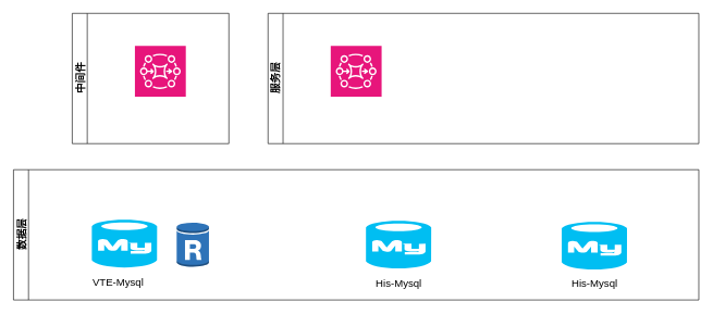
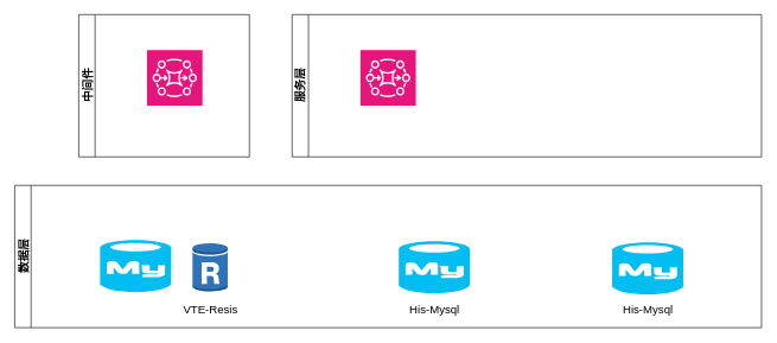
  <mxCell id="0" />
  <mxCell id="1" parent="0" />
  <mxCell id="2" value="数据层" style="swimlane;horizontal=0;whiteSpace=wrap;html=1;fontSize=16;" vertex="1" parent="1"><mxGeometry x="20" y="260" width="1050" height="200" as="geometry" /></mxCell>
  <mxCell id="3" value="" style="outlineConnect=0;dashed=0;verticalLabelPosition=bottom;verticalAlign=top;align=center;html=1;shape=mxgraph.aws3.rds_db_instance_read_replica;fillColor=#2E73B8;gradientColor=none;fontSize=16;" vertex="1" parent="2"><mxGeometry x="250" y="80" width="49.5" height="70" as="geometry" /></mxCell>
  <mxCell id="4" value="" style="verticalLabelPosition=bottom;html=1;verticalAlign=top;align=center;strokeColor=none;fillColor=#00BEF2;shape=mxgraph.azure.mysql_database;fontSize=16;" vertex="1" parent="2"><mxGeometry x="120" y="77" width="100" height="73" as="geometry" /></mxCell>
+ <mxCell id="5" value="VTE-Resis" style="text;html=1;align=center;verticalAlign=middle;resizable=0;points=[];autosize=1;strokeColor=none;fillColor=none;fontSize=16;" vertex="1" parent="2"><mxGeometry x="224.75" y="160" width="100" height="30" as="geometry" /></mxCell>
  <mxCell id="6" value="" style="verticalLabelPosition=bottom;html=1;verticalAlign=top;align=center;strokeColor=none;fillColor=#00BEF2;shape=mxgraph.azure.mysql_database;fontSize=16;" vertex="1" parent="2"><mxGeometry x="840" y="80" width="100" height="73" as="geometry" /></mxCell>
  <mxCell id="7" value="" style="verticalLabelPosition=bottom;html=1;verticalAlign=top;align=center;strokeColor=none;fillColor=#00BEF2;shape=mxgraph.azure.mysql_database;fontSize=16;" vertex="1" parent="2"><mxGeometry x="540" y="78.5" width="100" height="73" as="geometry" /></mxCell>
  <mxCell id="8" value="His-Mysql" style="text;html=1;align=center;verticalAlign=middle;resizable=0;points=[];autosize=1;strokeColor=none;fillColor=none;fontSize=16;" vertex="1" parent="2"><mxGeometry x="545" y="160" width="90" height="30" as="geometry" /></mxCell>
  <mxCell id="9" value="His-Mysql" style="text;html=1;align=center;verticalAlign=middle;resizable=0;points=[];autosize=1;strokeColor=none;fillColor=none;fontSize=16;" vertex="1" parent="2"><mxGeometry x="845" y="160" width="90" height="30" as="geometry" /></mxCell>
- <mxCell id="10" value="VTE-Mysql" style="text;html=1;align=center;verticalAlign=middle;resizable=0;points=[];autosize=1;strokeColor=none;fillColor=none;fontSize=16;" vertex="1" parent="1"><mxGeometry x="130" y="418" width="100" height="30" as="geometry" /></mxCell>
  <mxCell id="11" value="中间件" style="swimlane;horizontal=0;whiteSpace=wrap;html=1;fontSize=16;" vertex="1" parent="1"><mxGeometry x="110" y="20" width="240" height="200" as="geometry" /></mxCell>
  <mxCell id="12" value="" style="sketch=0;points=[[0,0,0],[0.25,0,0],[0.5,0,0],[0.75,0,0],[1,0,0],[0,1,0],[0.25,1,0],[0.5,1,0],[0.75,1,0],[1,1,0],[0,0.25,0],[0,0.5,0],[0,0.75,0],[1,0.25,0],[1,0.5,0],[1,0.75,0]];outlineConnect=0;fontColor=#232F3E;fillColor=#E7157B;strokeColor=#ffffff;dashed=0;verticalLabelPosition=bottom;verticalAlign=top;align=center;html=1;fontSize=12;fontStyle=0;aspect=fixed;shape=mxgraph.aws4.resourceIcon;resIcon=mxgraph.aws4.mq;" vertex="1" parent="11"><mxGeometry x="96" y="50" width="78" height="78" as="geometry" /></mxCell>
  <mxCell id="13" value="服务层" style="swimlane;horizontal=0;whiteSpace=wrap;html=1;fontSize=16;" vertex="1" parent="1"><mxGeometry x="410" y="20" width="660" height="200" as="geometry" /></mxCell>
  <mxCell id="14" value="" style="sketch=0;points=[[0,0,0],[0.25,0,0],[0.5,0,0],[0.75,0,0],[1,0,0],[0,1,0],[0.25,1,0],[0.5,1,0],[0.75,1,0],[1,1,0],[0,0.25,0],[0,0.5,0],[0,0.75,0],[1,0.25,0],[1,0.5,0],[1,0.75,0]];outlineConnect=0;fontColor=#232F3E;fillColor=#E7157B;strokeColor=#ffffff;dashed=0;verticalLabelPosition=bottom;verticalAlign=top;align=center;html=1;fontSize=12;fontStyle=0;aspect=fixed;shape=mxgraph.aws4.resourceIcon;resIcon=mxgraph.aws4.mq;" vertex="1" parent="13"><mxGeometry x="96" y="50" width="78" height="78" as="geometry" /></mxCell>
